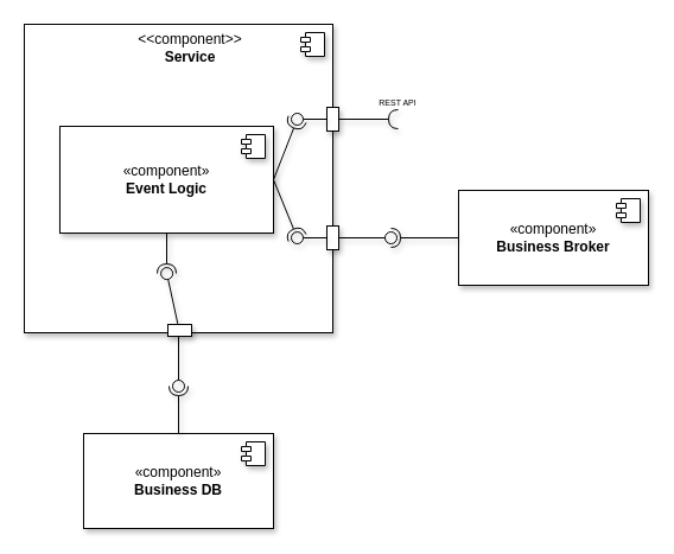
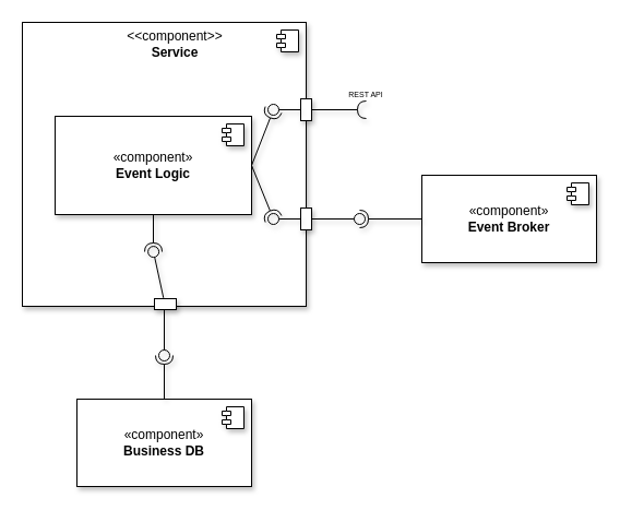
  <mxCell id="0" />
  <mxCell id="1" parent="0" />
  <mxCell id="2" value="&lt;p style=&quot;line-height: 120%;&quot;&gt;&lt;br&gt;&lt;/p&gt;" style="html=1;dropTarget=0;whiteSpace=wrap;align=center;shadow=1;" vertex="1" parent="1"><mxGeometry x="20" y="20" width="260" height="260" as="geometry" /></mxCell>
  <mxCell id="3" value="" style="shape=module;jettyWidth=8;jettyHeight=4;shadow=1;" vertex="1" parent="2"><mxGeometry x="1" width="20" height="20" relative="1" as="geometry"><mxPoint x="-27" y="7" as="offset" /></mxGeometry></mxCell>
  <mxCell id="4" value="" style="rounded=0;orthogonalLoop=1;jettySize=auto;html=1;endArrow=halfCircle;endFill=0;endSize=6;strokeWidth=1;sketch=0;startSize=8;fontSize=26;shadow=1;" edge="1" parent="1"><mxGeometry relative="1" as="geometry"><mxPoint x="285" y="100" as="sourcePoint" /><mxPoint x="335" y="100" as="targetPoint" /></mxGeometry></mxCell>
  <mxCell id="5" value="" style="rounded=0;orthogonalLoop=1;jettySize=auto;html=1;endArrow=oval;endFill=0;sketch=0;sourcePerimeterSpacing=0;targetPerimeterSpacing=0;endSize=10;fontSize=26;entryX=0.462;entryY=0.808;entryDx=0;entryDy=0;entryPerimeter=0;exitX=0.414;exitY=-0.071;exitDx=0;exitDy=0;exitPerimeter=0;shadow=1;" edge="1" target="2" parent="1" source="12"><mxGeometry relative="1" as="geometry"><mxPoint x="140" y="250" as="sourcePoint" /><mxPoint x="150" y="280" as="targetPoint" /><Array as="points" /></mxGeometry></mxCell>
  <mxCell id="6" value="" style="ellipse;whiteSpace=wrap;html=1;align=center;aspect=fixed;fillColor=none;strokeColor=none;resizable=0;perimeter=centerPerimeter;rotatable=0;allowArrows=0;points=[];outlineConnect=1;fontSize=26;shadow=1;" vertex="1" parent="1"><mxGeometry x="400" y="360" width="10" height="10" as="geometry" /></mxCell>
  <mxCell id="7" value="" style="html=1;points=[[0,0,0,0,5],[0,1,0,0,-5],[1,0,0,0,5],[1,1,0,0,-5]];perimeter=orthogonalPerimeter;outlineConnect=0;targetShapes=umlLifeline;portConstraint=eastwest;newEdgeStyle={&quot;curved&quot;:0,&quot;rounded&quot;:0};shadow=1;" vertex="1" parent="1"><mxGeometry x="275" y="90" width="10" height="20" as="geometry" /></mxCell>
  <mxCell id="8" value="«component»&lt;br&gt;&lt;b&gt;Event Logic&lt;/b&gt;" style="html=1;dropTarget=0;whiteSpace=wrap;shadow=1;" vertex="1" parent="1"><mxGeometry x="50" y="106" width="180" height="90" as="geometry" /></mxCell>
  <mxCell id="9" value="" style="shape=module;jettyWidth=8;jettyHeight=4;shadow=1;" vertex="1" parent="8"><mxGeometry x="1" width="20" height="20" relative="1" as="geometry"><mxPoint x="-27" y="7" as="offset" /></mxGeometry></mxCell>
  <mxCell id="10" value="&amp;lt;&amp;lt;component&amp;gt;&amp;gt;&lt;br&gt;&lt;b&gt;Service&lt;/b&gt;" style="text;html=1;align=center;verticalAlign=middle;whiteSpace=wrap;rounded=0;shadow=1;" vertex="1" parent="1"><mxGeometry x="95" y="25" width="130" height="30" as="geometry" /></mxCell>
  <mxCell id="11" value="" style="rounded=0;orthogonalLoop=1;jettySize=auto;html=1;endArrow=halfCircle;endFill=0;endSize=6;strokeWidth=1;sketch=0;startSize=8;fontSize=26;exitX=0.5;exitY=1;exitDx=0;exitDy=0;shadow=1;" edge="1" parent="1" source="8"><mxGeometry relative="1" as="geometry"><mxPoint x="140" y="180" as="sourcePoint" /><mxPoint x="140" y="230" as="targetPoint" /></mxGeometry></mxCell>
  <mxCell id="12" value="" style="html=1;points=[[0,0,0,0,5],[0,1,0,0,-5],[1,0,0,0,5],[1,1,0,0,-5]];perimeter=orthogonalPerimeter;outlineConnect=0;targetShapes=umlLifeline;portConstraint=eastwest;newEdgeStyle={&quot;curved&quot;:0,&quot;rounded&quot;:0};shadow=1;" vertex="1" parent="1"><mxGeometry x="141" y="273" width="20" height="10" as="geometry" /></mxCell>
  <mxCell id="13" value="" style="html=1;points=[[0,0,0,0,5],[0,1,0,0,-5],[1,0,0,0,5],[1,1,0,0,-5]];perimeter=orthogonalPerimeter;outlineConnect=0;targetShapes=umlLifeline;portConstraint=eastwest;newEdgeStyle={&quot;curved&quot;:0,&quot;rounded&quot;:0};shadow=1;" vertex="1" parent="1"><mxGeometry x="275" y="190" width="10" height="20" as="geometry" /></mxCell>
- <mxCell id="14" value="«component»&lt;br&gt;&lt;b&gt;Business Broker&lt;/b&gt;" style="html=1;dropTarget=0;whiteSpace=wrap;shadow=1;" vertex="1" parent="1"><mxGeometry x="386" y="160" width="160" height="80" as="geometry" /></mxCell>
+ <mxCell id="14" value="«component»&lt;br&gt;&lt;b&gt;Event Broker&lt;/b&gt;" style="html=1;dropTarget=0;whiteSpace=wrap;shadow=1;" vertex="1" parent="1"><mxGeometry x="386" y="160" width="160" height="80" as="geometry" /></mxCell>
  <mxCell id="15" value="" style="shape=module;jettyWidth=8;jettyHeight=4;shadow=1;" vertex="1" parent="14"><mxGeometry x="1" width="20" height="20" relative="1" as="geometry"><mxPoint x="-27" y="7" as="offset" /></mxGeometry></mxCell>
  <mxCell id="16" value="" style="rounded=0;orthogonalLoop=1;jettySize=auto;html=1;endArrow=halfCircle;endFill=0;endSize=6;strokeWidth=1;sketch=0;exitX=0;exitY=0.5;exitDx=0;exitDy=0;shadow=1;" edge="1" parent="1" source="14"><mxGeometry relative="1" as="geometry"><mxPoint x="369" y="189" as="sourcePoint" /><mxPoint x="329" y="200" as="targetPoint" /></mxGeometry></mxCell>
  <mxCell id="17" value="" style="rounded=0;orthogonalLoop=1;jettySize=auto;html=1;endArrow=oval;endFill=0;sketch=0;sourcePerimeterSpacing=0;targetPerimeterSpacing=0;endSize=10;shadow=1;" edge="1" target="18" parent="1" source="13"><mxGeometry relative="1" as="geometry"><mxPoint x="370" y="229" as="sourcePoint" /></mxGeometry></mxCell>
  <mxCell id="18" value="" style="ellipse;whiteSpace=wrap;html=1;align=center;aspect=fixed;fillColor=none;strokeColor=none;resizable=0;perimeter=centerPerimeter;rotatable=0;allowArrows=0;points=[];outlineConnect=1;shadow=1;" vertex="1" parent="1"><mxGeometry x="324" y="195" width="10" height="10" as="geometry" /></mxCell>
  <mxCell id="19" value="«component»&lt;br&gt;&lt;b&gt;Business DB&lt;/b&gt;" style="html=1;dropTarget=0;whiteSpace=wrap;shadow=1;" vertex="1" parent="1"><mxGeometry x="70" y="365" width="160" height="80" as="geometry" /></mxCell>
  <mxCell id="20" value="" style="shape=module;jettyWidth=8;jettyHeight=4;shadow=1;" vertex="1" parent="19"><mxGeometry x="1" width="20" height="20" relative="1" as="geometry"><mxPoint x="-27" y="7" as="offset" /></mxGeometry></mxCell>
  <mxCell id="21" value="" style="rounded=0;orthogonalLoop=1;jettySize=auto;html=1;endArrow=halfCircle;endFill=0;endSize=6;strokeWidth=1;sketch=0;exitX=0.5;exitY=0;exitDx=0;exitDy=0;shadow=1;" edge="1" target="23" parent="1" source="19"><mxGeometry relative="1" as="geometry"><mxPoint x="170" y="325" as="sourcePoint" /></mxGeometry></mxCell>
  <mxCell id="22" value="" style="rounded=0;orthogonalLoop=1;jettySize=auto;html=1;endArrow=oval;endFill=0;sketch=0;sourcePerimeterSpacing=0;targetPerimeterSpacing=0;endSize=10;shadow=1;" edge="1" target="23" parent="1" source="12"><mxGeometry relative="1" as="geometry"><mxPoint x="130" y="395" as="sourcePoint" /></mxGeometry></mxCell>
  <mxCell id="23" value="" style="ellipse;whiteSpace=wrap;html=1;align=center;aspect=fixed;fillColor=none;strokeColor=none;resizable=0;perimeter=centerPerimeter;rotatable=0;allowArrows=0;points=[];outlineConnect=1;shadow=1;" vertex="1" parent="1"><mxGeometry x="145" y="320" width="10" height="10" as="geometry" /></mxCell>
  <mxCell id="24" value="" style="rounded=0;orthogonalLoop=1;jettySize=auto;html=1;endArrow=halfCircle;endFill=0;endSize=6;strokeWidth=1;sketch=0;exitX=1;exitY=0.5;exitDx=0;exitDy=0;shadow=1;" edge="1" parent="1" source="8"><mxGeometry relative="1" as="geometry"><mxPoint x="270" y="125" as="sourcePoint" /><mxPoint x="250" y="100" as="targetPoint" /></mxGeometry></mxCell>
  <mxCell id="25" value="" style="rounded=0;orthogonalLoop=1;jettySize=auto;html=1;endArrow=oval;endFill=0;sketch=0;sourcePerimeterSpacing=0;targetPerimeterSpacing=0;endSize=10;shadow=1;" edge="1" parent="1" source="7"><mxGeometry relative="1" as="geometry"><mxPoint x="230" y="125" as="sourcePoint" /><mxPoint x="250" y="100" as="targetPoint" /></mxGeometry></mxCell>
  <mxCell id="26" value="" style="ellipse;whiteSpace=wrap;html=1;align=center;aspect=fixed;fillColor=none;strokeColor=none;resizable=0;perimeter=centerPerimeter;rotatable=0;allowArrows=0;points=[];outlineConnect=1;shadow=1;" vertex="1" parent="1"><mxGeometry x="245" y="120" width="10" height="10" as="geometry" /></mxCell>
  <mxCell id="27" value="" style="rounded=0;orthogonalLoop=1;jettySize=auto;html=1;endArrow=halfCircle;endFill=0;endSize=6;strokeWidth=1;sketch=0;exitX=1;exitY=0.5;exitDx=0;exitDy=0;shadow=1;" edge="1" target="29" parent="1" source="8"><mxGeometry relative="1" as="geometry"><mxPoint x="270" y="225" as="sourcePoint" /></mxGeometry></mxCell>
  <mxCell id="28" value="" style="rounded=0;orthogonalLoop=1;jettySize=auto;html=1;endArrow=oval;endFill=0;sketch=0;sourcePerimeterSpacing=0;targetPerimeterSpacing=0;endSize=10;shadow=1;" edge="1" target="29" parent="1" source="13"><mxGeometry relative="1" as="geometry"><mxPoint x="230" y="225" as="sourcePoint" /></mxGeometry></mxCell>
  <mxCell id="29" value="" style="ellipse;whiteSpace=wrap;html=1;align=center;aspect=fixed;fillColor=none;strokeColor=none;resizable=0;perimeter=centerPerimeter;rotatable=0;allowArrows=0;points=[];outlineConnect=1;shadow=1;" vertex="1" parent="1"><mxGeometry x="245" y="195" width="10" height="10" as="geometry" /></mxCell>
  <mxCell id="30" value="&lt;font style=&quot;font-size: 7px;&quot;&gt;REST API&lt;/font&gt;" style="text;html=1;align=center;verticalAlign=middle;whiteSpace=wrap;rounded=0;shadow=1;" vertex="1" parent="1"><mxGeometry x="310" y="70" width="50" height="30" as="geometry" /></mxCell>
